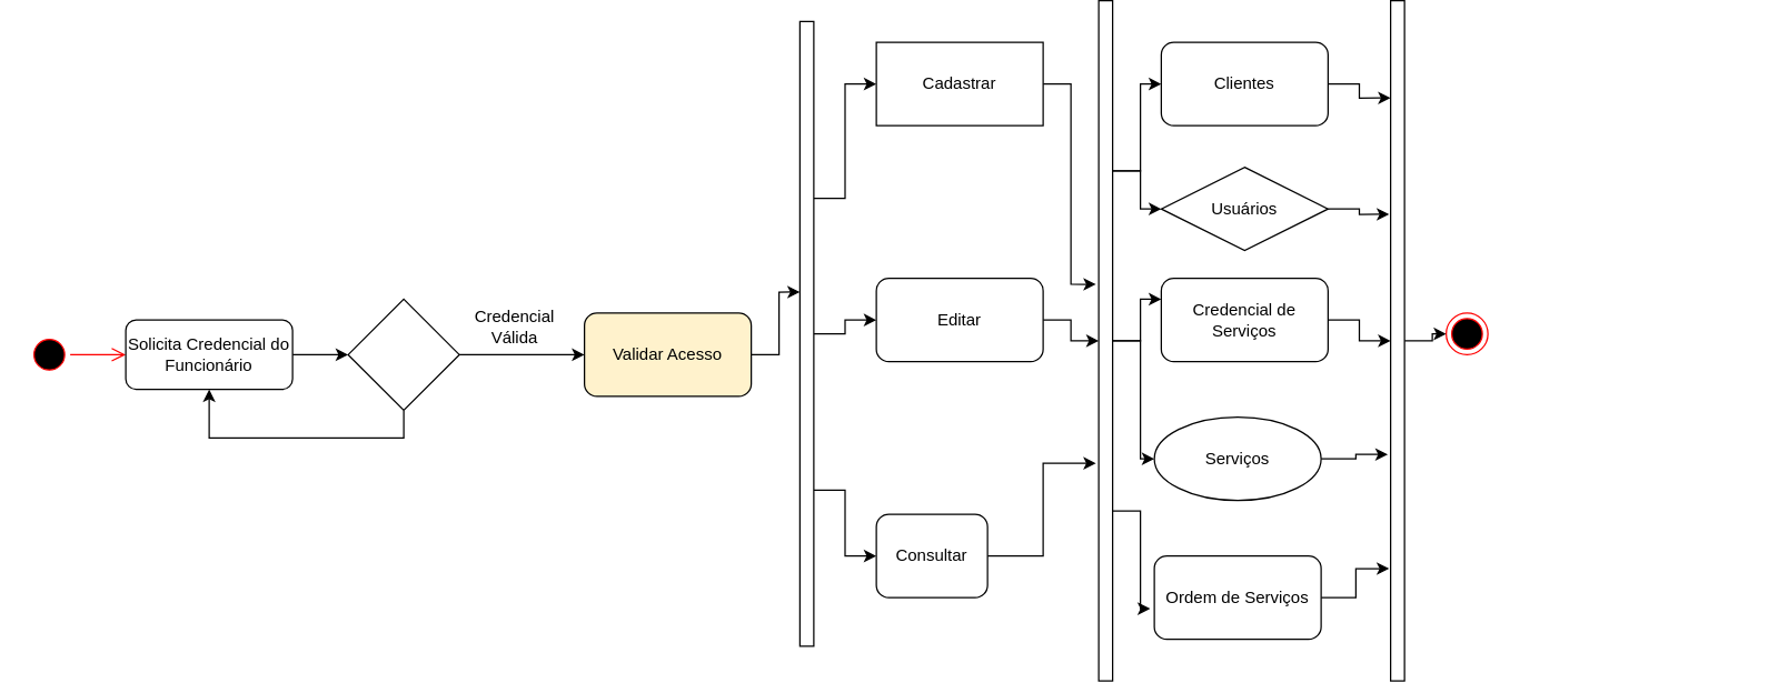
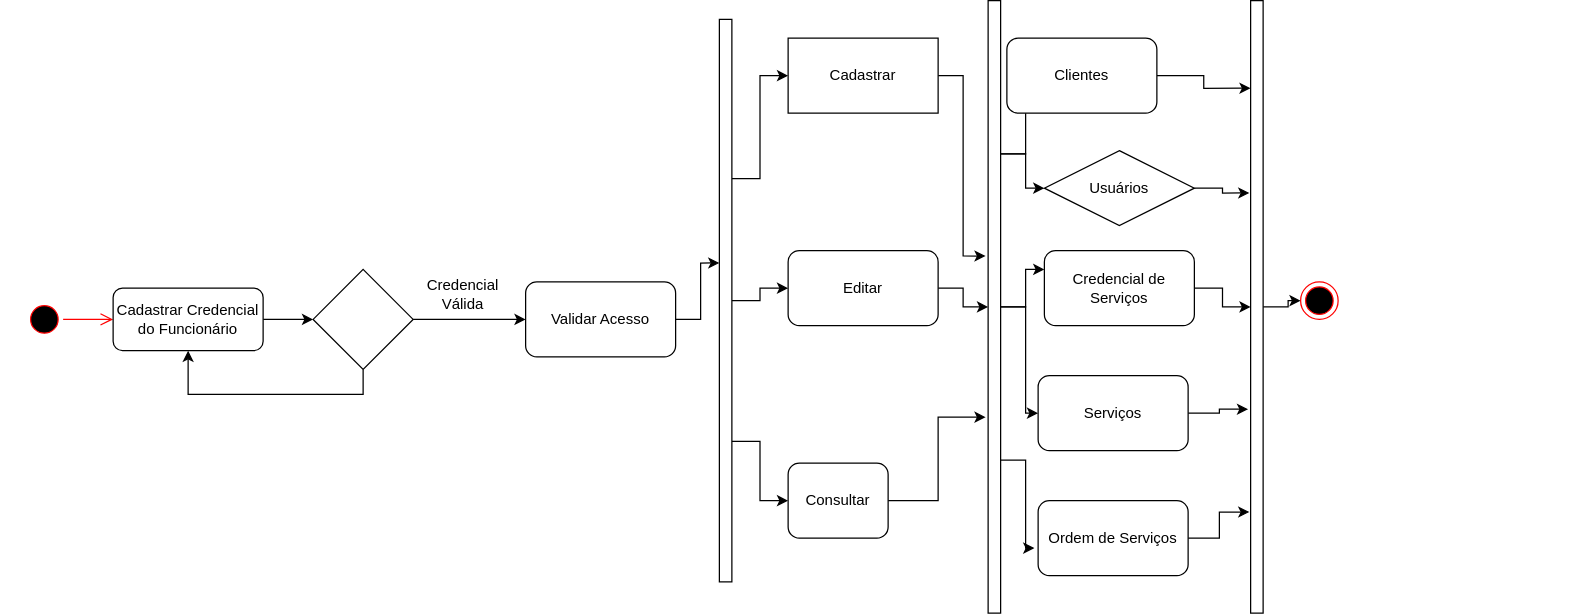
  <mxCell id="0" />
  <mxCell id="1" parent="0" />
  <mxCell id="2" value="" style="ellipse;html=1;shape=startState;fillColor=#000000;strokeColor=#ff0000;direction=south;rotation=-90;" parent="1" vertex="1"><mxGeometry x="20" y="230" width="30" height="30" as="geometry" /></mxCell>
  <mxCell id="3" value="" style="edgeStyle=orthogonalEdgeStyle;html=1;verticalAlign=bottom;endArrow=open;endSize=8;strokeColor=#ff0000;exitX=1;exitY=0.5;exitDx=0;exitDy=0;" parent="1" source="2" edge="1"><mxGeometry relative="1" as="geometry"><mxPoint x="90" y="245" as="targetPoint" /></mxGeometry></mxCell>
  <mxCell id="4" value="" style="edgeStyle=orthogonalEdgeStyle;rounded=0;orthogonalLoop=1;jettySize=auto;html=1;" parent="1" source="5" target="8" edge="1"><mxGeometry relative="1" as="geometry" /></mxCell>
- <mxCell id="5" value="Solicita Credencial do Funcionário" style="rounded=1;whiteSpace=wrap;html=1;" parent="1" vertex="1"><mxGeometry x="90" y="220" width="120" height="50" as="geometry" /></mxCell>
+ <mxCell id="5" value="Cadastrar Credencial do Funcionário" style="rounded=1;whiteSpace=wrap;html=1;" parent="1" vertex="1"><mxGeometry x="90" y="220" width="120" height="50" as="geometry" /></mxCell>
  <mxCell id="6" style="edgeStyle=orthogonalEdgeStyle;rounded=0;orthogonalLoop=1;jettySize=auto;html=1;entryX=0.5;entryY=1;entryDx=0;entryDy=0;" parent="1" source="8" target="5" edge="1"><mxGeometry relative="1" as="geometry"><mxPoint x="270" y="310" as="targetPoint" /><Array as="points"><mxPoint x="290" y="305" /><mxPoint x="150" y="305" /></Array></mxGeometry></mxCell>
  <mxCell id="7" value="" style="edgeStyle=orthogonalEdgeStyle;rounded=0;orthogonalLoop=1;jettySize=auto;html=1;" parent="1" source="8" target="10" edge="1"><mxGeometry relative="1" as="geometry" /></mxCell>
  <mxCell id="8" value="" style="rhombus;whiteSpace=wrap;html=1;" parent="1" vertex="1"><mxGeometry x="250" y="205" width="80" height="80" as="geometry" /></mxCell>
  <mxCell id="9" value="" style="edgeStyle=orthogonalEdgeStyle;rounded=0;orthogonalLoop=1;jettySize=auto;html=1;entryX=0.567;entryY=0;entryDx=0;entryDy=0;entryPerimeter=0;" parent="1" source="10" target="15" edge="1"><mxGeometry relative="1" as="geometry"><mxPoint x="620" y="245" as="targetPoint" /></mxGeometry></mxCell>
- <mxCell id="10" value="Validar Acesso" style="rounded=1;whiteSpace=wrap;html=1;fillColor=#fff2cc;" parent="1" vertex="1"><mxGeometry x="420" y="215" width="120" height="60" as="geometry" /></mxCell>
+ <mxCell id="10" value="Validar Acesso" style="rounded=1;whiteSpace=wrap;html=1;" parent="1" vertex="1"><mxGeometry x="420" y="215" width="120" height="60" as="geometry" /></mxCell>
  <mxCell id="11" value="Credencial Válida" style="text;html=1;strokeColor=none;fillColor=none;align=center;verticalAlign=middle;whiteSpace=wrap;rounded=0;" parent="1" vertex="1"><mxGeometry x="350" y="215" width="40" height="20" as="geometry" /></mxCell>
  <mxCell id="12" style="edgeStyle=orthogonalEdgeStyle;rounded=0;orthogonalLoop=1;jettySize=auto;html=1;entryX=0;entryY=0.5;entryDx=0;entryDy=0;exitX=0.717;exitY=1;exitDx=0;exitDy=0;exitPerimeter=0;" parent="1" source="15" target="17" edge="1"><mxGeometry relative="1" as="geometry" /></mxCell>
  <mxCell id="13" style="edgeStyle=orthogonalEdgeStyle;rounded=0;orthogonalLoop=1;jettySize=auto;html=1;exitX=0.25;exitY=1;exitDx=0;exitDy=0;entryX=0;entryY=0.5;entryDx=0;entryDy=0;" parent="1" source="15" target="19" edge="1"><mxGeometry relative="1" as="geometry" /></mxCell>
  <mxCell id="14" style="edgeStyle=orthogonalEdgeStyle;rounded=0;orthogonalLoop=1;jettySize=auto;html=1;exitX=0.5;exitY=1;exitDx=0;exitDy=0;entryX=0;entryY=0.5;entryDx=0;entryDy=0;" parent="1" source="15" target="37" edge="1"><mxGeometry relative="1" as="geometry" /></mxCell>
  <mxCell id="15" value="" style="rounded=0;whiteSpace=wrap;html=1;rotation=-90;" parent="1" vertex="1"><mxGeometry x="355" y="225" width="450" height="10" as="geometry" /></mxCell>
  <mxCell id="16" style="edgeStyle=orthogonalEdgeStyle;rounded=0;orthogonalLoop=1;jettySize=auto;html=1;exitX=1;exitY=0.5;exitDx=0;exitDy=0;entryX=0.583;entryY=-0.2;entryDx=0;entryDy=0;entryPerimeter=0;" parent="1" source="17" target="25" edge="1"><mxGeometry relative="1" as="geometry" /></mxCell>
  <mxCell id="17" value="Cadastrar" style="whiteSpace=wrap;html=1;rounded=0;" parent="1" vertex="1"><mxGeometry x="630" y="20" width="120" height="60" as="geometry" /></mxCell>
  <mxCell id="18" style="edgeStyle=orthogonalEdgeStyle;rounded=0;orthogonalLoop=1;jettySize=auto;html=1;exitX=1;exitY=0.5;exitDx=0;exitDy=0;entryX=0.32;entryY=-0.2;entryDx=0;entryDy=0;entryPerimeter=0;" parent="1" source="19" target="25" edge="1"><mxGeometry relative="1" as="geometry" /></mxCell>
  <mxCell id="19" value="Consultar" style="rounded=1;whiteSpace=wrap;html=1;" parent="1" vertex="1"><mxGeometry x="630" y="360" width="80" height="60" as="geometry" /></mxCell>
  <mxCell id="20" style="edgeStyle=orthogonalEdgeStyle;rounded=0;orthogonalLoop=1;jettySize=auto;html=1;exitX=0.75;exitY=1;exitDx=0;exitDy=0;entryX=0;entryY=0.5;entryDx=0;entryDy=0;" parent="1" source="25" target="35" edge="1"><mxGeometry relative="1" as="geometry" /></mxCell>
  <mxCell id="21" style="edgeStyle=orthogonalEdgeStyle;rounded=0;orthogonalLoop=1;jettySize=auto;html=1;exitX=0.75;exitY=1;exitDx=0;exitDy=0;entryX=0;entryY=0.5;entryDx=0;entryDy=0;" parent="1" source="25" target="33" edge="1"><mxGeometry relative="1" as="geometry" /></mxCell>
  <mxCell id="22" style="edgeStyle=orthogonalEdgeStyle;rounded=0;orthogonalLoop=1;jettySize=auto;html=1;exitX=0.25;exitY=1;exitDx=0;exitDy=0;entryX=-0.025;entryY=0.633;entryDx=0;entryDy=0;entryPerimeter=0;" parent="1" source="25" target="31" edge="1"><mxGeometry relative="1" as="geometry" /></mxCell>
  <mxCell id="23" style="edgeStyle=orthogonalEdgeStyle;rounded=0;orthogonalLoop=1;jettySize=auto;html=1;exitX=0.5;exitY=1;exitDx=0;exitDy=0;entryX=0;entryY=0.5;entryDx=0;entryDy=0;" parent="1" source="25" target="29" edge="1"><mxGeometry relative="1" as="geometry" /></mxCell>
  <mxCell id="24" style="edgeStyle=orthogonalEdgeStyle;rounded=0;orthogonalLoop=1;jettySize=auto;html=1;exitX=0.5;exitY=1;exitDx=0;exitDy=0;entryX=0;entryY=0.25;entryDx=0;entryDy=0;" parent="1" source="25" target="27" edge="1"><mxGeometry relative="1" as="geometry" /></mxCell>
  <mxCell id="25" value="" style="rounded=0;whiteSpace=wrap;html=1;rotation=-90;" parent="1" vertex="1"><mxGeometry x="550" y="230" width="490" height="10" as="geometry" /></mxCell>
  <mxCell id="26" style="edgeStyle=orthogonalEdgeStyle;rounded=0;orthogonalLoop=1;jettySize=auto;html=1;entryX=0.5;entryY=0;entryDx=0;entryDy=0;" parent="1" source="27" target="39" edge="1"><mxGeometry relative="1" as="geometry" /></mxCell>
  <mxCell id="27" value="Credencial de Serviços" style="rounded=1;whiteSpace=wrap;html=1;" parent="1" vertex="1"><mxGeometry x="835" y="190" width="120" height="60" as="geometry" /></mxCell>
  <mxCell id="28" style="edgeStyle=orthogonalEdgeStyle;rounded=0;orthogonalLoop=1;jettySize=auto;html=1;exitX=1;exitY=0.5;exitDx=0;exitDy=0;entryX=0.333;entryY=-0.2;entryDx=0;entryDy=0;entryPerimeter=0;" parent="1" source="29" target="39" edge="1"><mxGeometry relative="1" as="geometry" /></mxCell>
- <mxCell id="29" value="Serviços" style="ellipse;whiteSpace=wrap;html=1;" parent="1" vertex="1"><mxGeometry x="830" y="290" width="120" height="60" as="geometry" /></mxCell>
+ <mxCell id="29" value="Serviços" style="rounded=1;whiteSpace=wrap;html=1;" parent="1" vertex="1"><mxGeometry x="830" y="290" width="120" height="60" as="geometry" /></mxCell>
  <mxCell id="30" style="edgeStyle=orthogonalEdgeStyle;rounded=0;orthogonalLoop=1;jettySize=auto;html=1;exitX=1;exitY=0.5;exitDx=0;exitDy=0;entryX=0.165;entryY=-0.1;entryDx=0;entryDy=0;entryPerimeter=0;" parent="1" source="31" target="39" edge="1"><mxGeometry relative="1" as="geometry" /></mxCell>
  <mxCell id="31" value="Ordem de Serviços" style="rounded=1;whiteSpace=wrap;html=1;" parent="1" vertex="1"><mxGeometry x="830" y="390" width="120" height="60" as="geometry" /></mxCell>
  <mxCell id="32" style="edgeStyle=orthogonalEdgeStyle;rounded=0;orthogonalLoop=1;jettySize=auto;html=1;exitX=1;exitY=0.5;exitDx=0;exitDy=0;entryX=0.686;entryY=-0.1;entryDx=0;entryDy=0;entryPerimeter=0;" parent="1" source="33" target="39" edge="1"><mxGeometry relative="1" as="geometry" /></mxCell>
  <mxCell id="33" value="Usuários" style="rhombus;whiteSpace=wrap;html=1;" parent="1" vertex="1"><mxGeometry x="835" y="110" width="120" height="60" as="geometry" /></mxCell>
  <mxCell id="34" style="edgeStyle=orthogonalEdgeStyle;rounded=0;orthogonalLoop=1;jettySize=auto;html=1;exitX=1;exitY=0.5;exitDx=0;exitDy=0;entryX=0.857;entryY=0;entryDx=0;entryDy=0;entryPerimeter=0;" parent="1" source="35" target="39" edge="1"><mxGeometry relative="1" as="geometry" /></mxCell>
- <mxCell id="35" value="Clientes" style="rounded=1;whiteSpace=wrap;html=1;" parent="1" vertex="1"><mxGeometry x="835" y="20" width="120" height="60" as="geometry" /></mxCell>
+ <mxCell id="35" value="Clientes" style="rounded=1;whiteSpace=wrap;html=1;" parent="1" vertex="1"><mxGeometry x="805" y="20" width="120" height="60" as="geometry" /></mxCell>
  <mxCell id="36" style="edgeStyle=orthogonalEdgeStyle;rounded=0;orthogonalLoop=1;jettySize=auto;html=1;exitX=1;exitY=0.5;exitDx=0;exitDy=0;entryX=0.5;entryY=0;entryDx=0;entryDy=0;" parent="1" source="37" target="25" edge="1"><mxGeometry relative="1" as="geometry" /></mxCell>
  <mxCell id="37" value="Editar" style="rounded=1;whiteSpace=wrap;html=1;" parent="1" vertex="1"><mxGeometry x="630" y="190" width="120" height="60" as="geometry" /></mxCell>
  <mxCell id="38" style="edgeStyle=orthogonalEdgeStyle;rounded=0;orthogonalLoop=1;jettySize=auto;html=1;exitX=0.5;exitY=1;exitDx=0;exitDy=0;" parent="1" source="39" target="40" edge="1"><mxGeometry relative="1" as="geometry" /></mxCell>
  <mxCell id="39" value="" style="rounded=0;whiteSpace=wrap;html=1;rotation=-90;" parent="1" vertex="1"><mxGeometry x="760" y="230" width="490" height="10" as="geometry" /></mxCell>
  <mxCell id="40" value="" style="ellipse;html=1;shape=endState;fillColor=#000000;strokeColor=#ff0000;" parent="1" vertex="1"><mxGeometry x="1040" y="215" width="30" height="30" as="geometry" /></mxCell>
